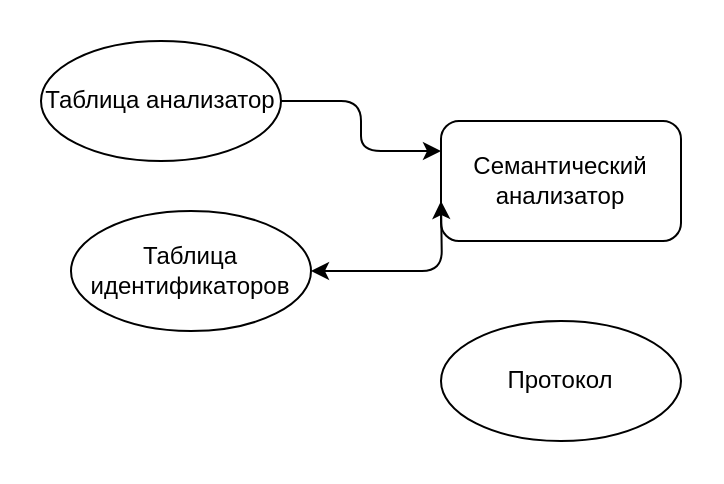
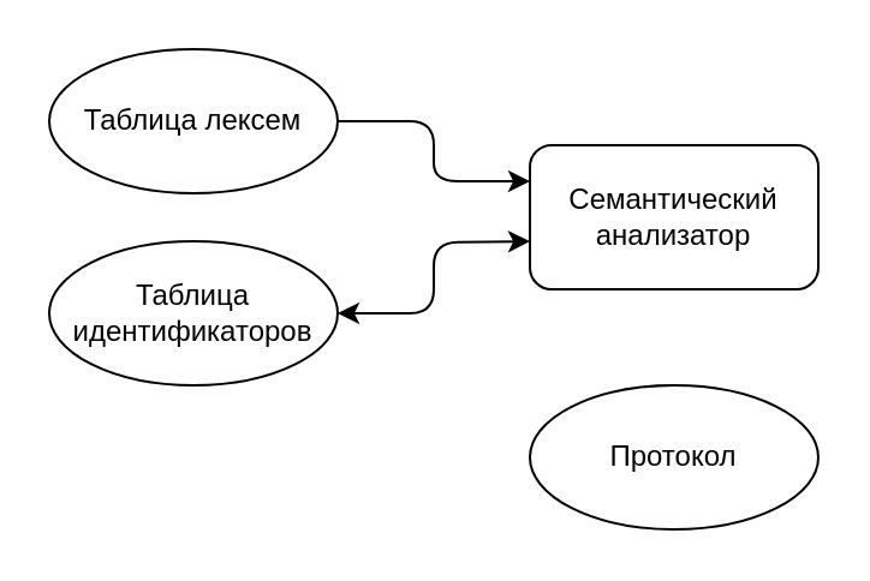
  <mxCell id="0" />
  <mxCell id="1" parent="0" />
  <mxCell id="2" value="Семантический анализатор" style="rounded=1;whiteSpace=wrap;html=1;" parent="1" vertex="1"><mxGeometry x="220" y="60" width="120" height="60" as="geometry" /></mxCell>
  <mxCell id="3" style="edgeStyle=orthogonalEdgeStyle;rounded=1;orthogonalLoop=1;jettySize=auto;html=1;entryX=0;entryY=0.25;entryDx=0;entryDy=0;" edge="1" parent="1" source="4" target="2"><mxGeometry relative="1" as="geometry" /></mxCell>
- <mxCell id="4" value="Таблица анализатор" style="ellipse;whiteSpace=wrap;html=1;" parent="1" vertex="1"><mxGeometry x="20" y="20" width="120" height="60" as="geometry" /></mxCell>
+ <mxCell id="4" value="Таблица лексем" style="ellipse;whiteSpace=wrap;html=1;" parent="1" vertex="1"><mxGeometry x="20" y="20" width="120" height="60" as="geometry" /></mxCell>
  <mxCell id="5" style="edgeStyle=orthogonalEdgeStyle;orthogonalLoop=1;jettySize=auto;html=1;exitX=1;exitY=0.5;exitDx=0;exitDy=0;startArrow=classic;startFill=1;rounded=1;" parent="1" source="6" edge="1"><mxGeometry relative="1" as="geometry"><mxPoint x="220" y="100" as="targetPoint" /></mxGeometry></mxCell>
- <mxCell id="6" value="Таблица идентификаторов" style="ellipse;whiteSpace=wrap;html=1;" parent="1" vertex="1"><mxGeometry x="35" y="105" width="120" height="60" as="geometry" /></mxCell>
+ <mxCell id="6" value="Таблица идентификаторов" style="ellipse;whiteSpace=wrap;html=1;" parent="1" vertex="1"><mxGeometry x="20" y="100" width="120" height="60" as="geometry" /></mxCell>
  <mxCell id="7" value="Протокол" style="ellipse;whiteSpace=wrap;html=1;" parent="1" vertex="1"><mxGeometry x="220" y="160" width="120" height="60" as="geometry" /></mxCell>
